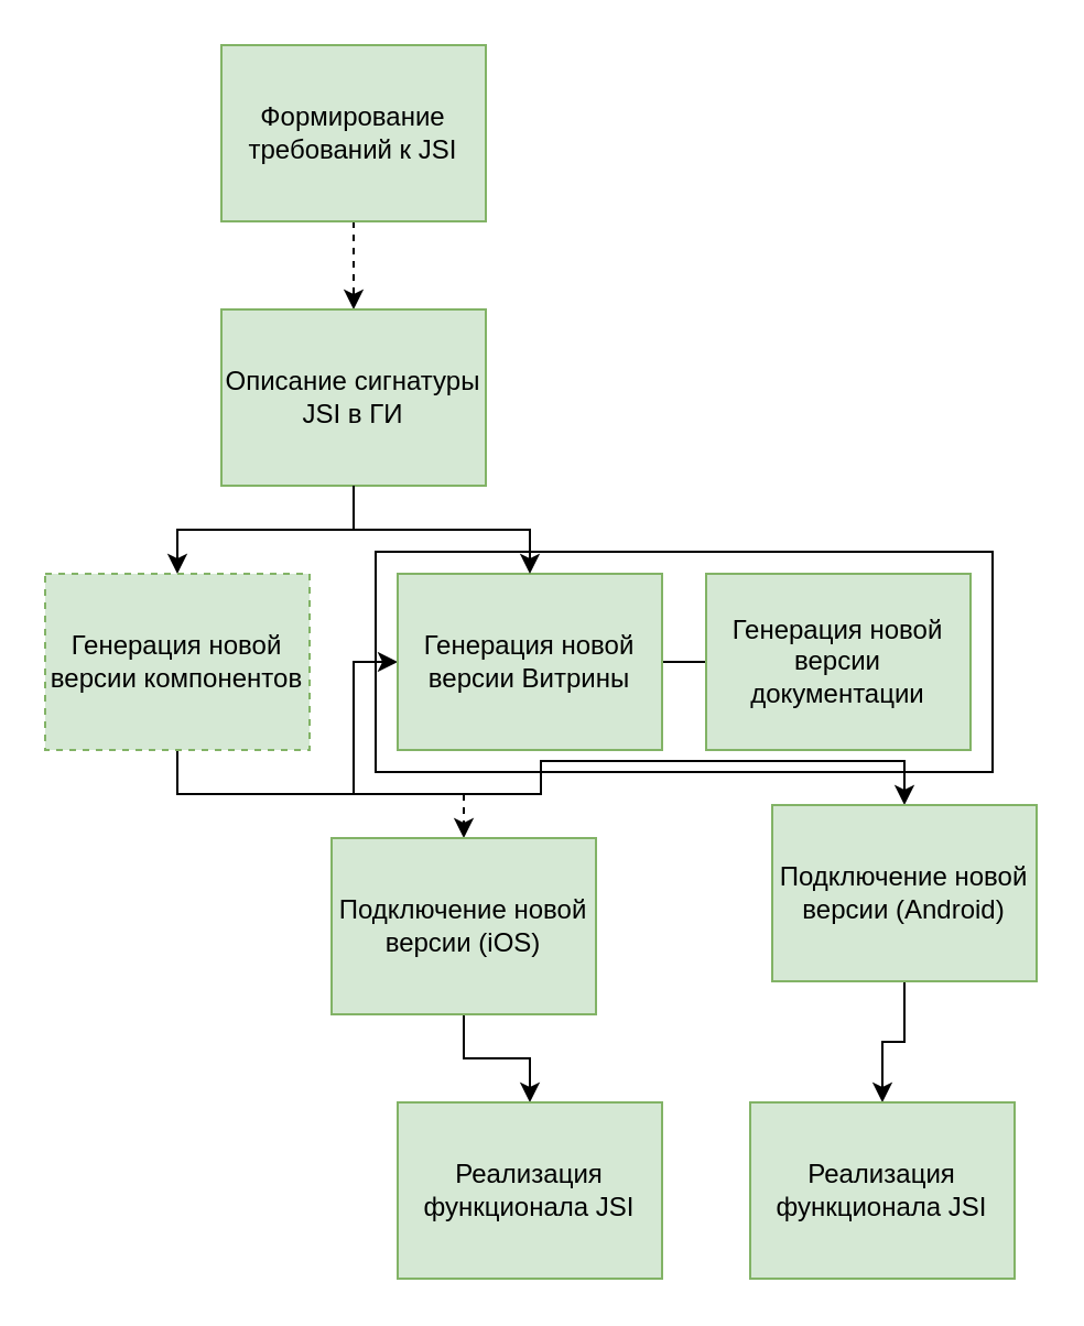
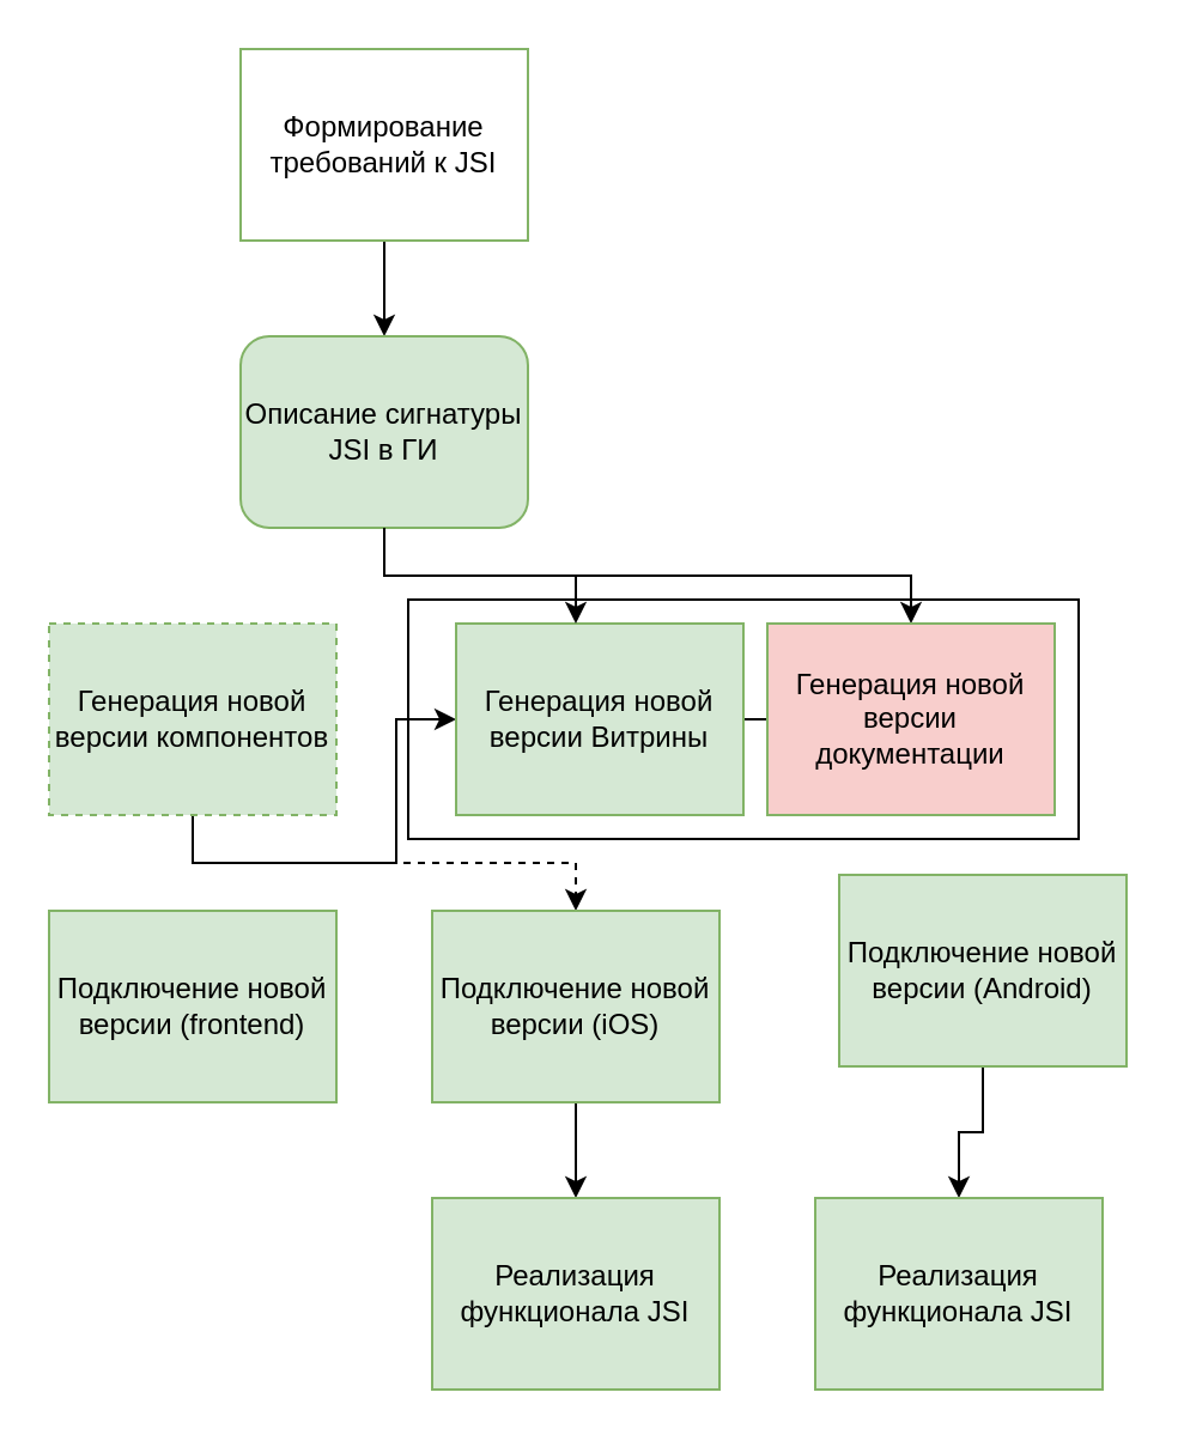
  <mxCell id="0" />
  <mxCell id="1" parent="0" />
- <mxCell id="2" style="edgeStyle=orthogonalEdgeStyle;rounded=0;orthogonalLoop=1;jettySize=auto;html=1;exitX=0.5;exitY=1;exitDx=0;exitDy=0;entryX=0.5;entryY=0;entryDx=0;entryDy=0;dashed=1;" parent="1" source="3" target="5" edge="1"><mxGeometry relative="1" as="geometry" /></mxCell>
- <mxCell id="3" value="Формирование требований к JSI" style="rounded=0;whiteSpace=wrap;html=1;enumerate=0;fillColor=#d5e8d4;strokeColor=#82b366;" parent="1" vertex="1"><mxGeometry x="100" y="20" width="120" height="80" as="geometry" /></mxCell>
- <mxCell id="4" style="edgeStyle=orthogonalEdgeStyle;rounded=0;orthogonalLoop=1;jettySize=auto;html=1;exitX=0.5;exitY=1;exitDx=0;exitDy=0;entryX=0.5;entryY=0;entryDx=0;entryDy=0;" parent="1" source="5" target="9" edge="1"><mxGeometry relative="1" as="geometry" /></mxCell>
- <mxCell id="5" value="Описание сигнатуры JSI в ГИ" style="rounded=0;whiteSpace=wrap;html=1;enumerate=0;fillColor=#d5e8d4;strokeColor=#82b366;" parent="1" vertex="1"><mxGeometry x="100" y="140" width="120" height="80" as="geometry" /></mxCell>
+ <mxCell id="2" style="edgeStyle=orthogonalEdgeStyle;rounded=0;orthogonalLoop=1;jettySize=auto;html=1;exitX=0.5;exitY=1;exitDx=0;exitDy=0;entryX=0.5;entryY=0;entryDx=0;entryDy=0;" parent="1" source="3" target="5" edge="1"><mxGeometry relative="1" as="geometry" /></mxCell>
+ <mxCell id="3" value="Формирование требований к JSI" style="rounded=0;whiteSpace=wrap;html=1;enumerate=0;fillColor=#ffffff;strokeColor=#82b366;" parent="1" vertex="1"><mxGeometry x="100" y="20" width="120" height="80" as="geometry" /></mxCell>
+ <mxCell id="4" style="edgeStyle=orthogonalEdgeStyle;rounded=0;orthogonalLoop=1;jettySize=auto;html=1;exitX=0.5;exitY=1;exitDx=0;exitDy=0;" parent="1" source="5" target="17" edge="1"><mxGeometry relative="1" as="geometry" /></mxCell>
+ <mxCell id="5" value="Описание сигнатуры JSI в ГИ" style="whiteSpace=wrap;html=1;enumerate=0;fillColor=#d5e8d4;strokeColor=#82b366;rounded=1;" parent="1" vertex="1"><mxGeometry x="100" y="140" width="120" height="80" as="geometry" /></mxCell>
  <mxCell id="6" style="edgeStyle=orthogonalEdgeStyle;rounded=0;orthogonalLoop=1;jettySize=auto;html=1;exitX=0.5;exitY=1;exitDx=0;exitDy=0;" parent="1" source="9" target="16" edge="1"><mxGeometry relative="1" as="geometry" /></mxCell>
  <mxCell id="7" style="edgeStyle=orthogonalEdgeStyle;rounded=0;orthogonalLoop=1;jettySize=auto;html=1;exitX=0.5;exitY=1;exitDx=0;exitDy=0;entryX=0.5;entryY=0;entryDx=0;entryDy=0;dashed=1;" parent="1" source="9" target="13" edge="1"><mxGeometry relative="1" as="geometry" /></mxCell>
- <mxCell id="8" style="edgeStyle=orthogonalEdgeStyle;rounded=0;orthogonalLoop=1;jettySize=auto;html=1;exitX=0.5;exitY=1;exitDx=0;exitDy=0;entryX=0.5;entryY=0;entryDx=0;entryDy=0;" parent="1" source="9" target="11" edge="1"><mxGeometry relative="1" as="geometry" /></mxCell>
  <mxCell id="9" value="Генерация новой версии компонентов" style="rounded=0;whiteSpace=wrap;html=1;enumerate=0;fillColor=#d5e8d4;strokeColor=#82b366;dashed=1;" parent="1" vertex="1"><mxGeometry x="20" y="260" width="120" height="80" as="geometry" /></mxCell>
  <mxCell id="10" style="edgeStyle=orthogonalEdgeStyle;rounded=0;orthogonalLoop=1;jettySize=auto;html=1;exitX=0.5;exitY=1;exitDx=0;exitDy=0;entryX=0.5;entryY=0;entryDx=0;entryDy=0;" edge="1" parent="1" source="11" target="21"><mxGeometry relative="1" as="geometry" /></mxCell>
  <mxCell id="11" value="Подключение новой версии (Android)" style="rounded=0;whiteSpace=wrap;html=1;enumerate=0;fillColor=#d5e8d4;strokeColor=#82b366;" parent="1" vertex="1"><mxGeometry x="350" y="365" width="120" height="80" as="geometry" /></mxCell>
  <mxCell id="12" style="edgeStyle=orthogonalEdgeStyle;rounded=0;orthogonalLoop=1;jettySize=auto;html=1;exitX=0.5;exitY=1;exitDx=0;exitDy=0;entryX=0.5;entryY=0;entryDx=0;entryDy=0;" edge="1" parent="1" source="13" target="20"><mxGeometry relative="1" as="geometry" /></mxCell>
- <mxCell id="13" value="Подключение новой версии (iOS)" style="rounded=0;whiteSpace=wrap;html=1;enumerate=0;fillColor=#d5e8d4;strokeColor=#82b366;" parent="1" vertex="1"><mxGeometry x="150" y="380" width="120" height="80" as="geometry" /></mxCell>
+ <mxCell id="13" value="Подключение новой версии (iOS)" style="rounded=0;whiteSpace=wrap;html=1;enumerate=0;fillColor=#d5e8d4;strokeColor=#82b366;" parent="1" vertex="1"><mxGeometry x="180" y="380" width="120" height="80" as="geometry" /></mxCell>
+ <mxCell id="14" value="Подключение новой версии (frontend)" style="rounded=0;whiteSpace=wrap;html=1;enumerate=0;fillColor=#d5e8d4;strokeColor=#82b366;" parent="1" vertex="1"><mxGeometry x="20" y="380" width="120" height="80" as="geometry" /></mxCell>
  <mxCell id="15" style="edgeStyle=orthogonalEdgeStyle;rounded=0;orthogonalLoop=1;jettySize=auto;html=1;exitX=1;exitY=0.5;exitDx=0;exitDy=0;entryX=0;entryY=0.5;entryDx=0;entryDy=0;endArrow=none;endFill=0;" parent="1" source="16" target="17" edge="1"><mxGeometry relative="1" as="geometry" /></mxCell>
- <mxCell id="16" value="Генерация новой версии Витрины" style="rounded=0;whiteSpace=wrap;html=1;enumerate=0;fillColor=#d5e8d4;strokeColor=#82b366;" parent="1" vertex="1"><mxGeometry x="180" y="260" width="120" height="80" as="geometry" /></mxCell>
- <mxCell id="17" value="Генерация новой версии документации" style="rounded=0;whiteSpace=wrap;html=1;enumerate=0;fillColor=#d5e8d4;strokeColor=#82b366;" parent="1" vertex="1"><mxGeometry x="320" y="260" width="120" height="80" as="geometry" /></mxCell>
+ <mxCell id="16" value="Генерация новой версии Витрины" style="rounded=0;whiteSpace=wrap;html=1;enumerate=0;fillColor=#d5e8d4;strokeColor=#82b366;" parent="1" vertex="1"><mxGeometry x="190" y="260" width="120" height="80" as="geometry" /></mxCell>
+ <mxCell id="17" value="Генерация новой версии документации" style="rounded=0;whiteSpace=wrap;html=1;enumerate=0;fillColor=#f8cecc;strokeColor=#82b366;" parent="1" vertex="1"><mxGeometry x="320" y="260" width="120" height="80" as="geometry" /></mxCell>
  <mxCell id="18" value="" style="rounded=0;whiteSpace=wrap;html=1;fillColor=none;" parent="1" vertex="1"><mxGeometry x="170" y="250" width="280" height="100" as="geometry" /></mxCell>
  <mxCell id="19" style="edgeStyle=orthogonalEdgeStyle;rounded=0;orthogonalLoop=1;jettySize=auto;html=1;exitX=0.5;exitY=1;exitDx=0;exitDy=0;entryX=0.25;entryY=0.1;entryDx=0;entryDy=0;entryPerimeter=0;" parent="1" source="5" target="18" edge="1"><mxGeometry relative="1" as="geometry" /></mxCell>
  <mxCell id="20" value="Реализация функционала JSI" style="rounded=0;whiteSpace=wrap;html=1;enumerate=0;fillColor=#d5e8d4;strokeColor=#82b366;" vertex="1" parent="1"><mxGeometry x="180" y="500" width="120" height="80" as="geometry" /></mxCell>
  <mxCell id="21" value="Реализация функционала JSI" style="rounded=0;whiteSpace=wrap;html=1;enumerate=0;fillColor=#d5e8d4;strokeColor=#82b366;" vertex="1" parent="1"><mxGeometry x="340" y="500" width="120" height="80" as="geometry" /></mxCell>
